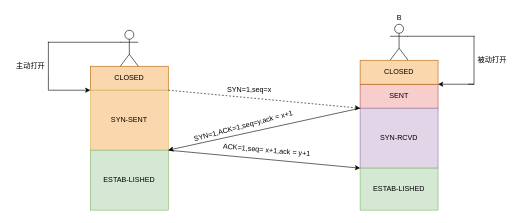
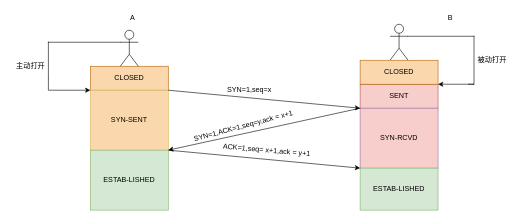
  <mxCell id="0" />
  <mxCell id="1" parent="0" />
  <mxCell id="2" value="CLOSED" style="rounded=0;whiteSpace=wrap;html=1;fillColor=#fad7ac;strokeColor=#b46504;" vertex="1" parent="1"><mxGeometry x="150" y="110" width="130" height="40" as="geometry" /></mxCell>
  <mxCell id="3" value="SYN-SENT" style="rounded=0;whiteSpace=wrap;html=1;fillColor=#fad7ac;strokeColor=#d6b656;" vertex="1" parent="1"><mxGeometry x="150" y="150" width="130" height="100" as="geometry" /></mxCell>
  <mxCell id="4" value="ESTAB-LISHED" style="rounded=0;whiteSpace=wrap;html=1;fillColor=#d5e8d4;strokeColor=#82b366;" vertex="1" parent="1"><mxGeometry x="150" y="250" width="130" height="100" as="geometry" /></mxCell>
  <mxCell id="5" value="" style="shape=umlActor;verticalLabelPosition=bottom;verticalAlign=top;html=1;outlineConnect=0;" vertex="1" parent="1"><mxGeometry x="200" y="50" width="30" height="60" as="geometry" /></mxCell>
  <mxCell id="6" value="SENT" style="rounded=0;whiteSpace=wrap;html=1;fillColor=#f8cecc;strokeColor=#b85450;" vertex="1" parent="1"><mxGeometry x="600" y="140" width="130" height="40" as="geometry" /></mxCell>
- <mxCell id="7" value="SYN-RCVD" style="rounded=0;whiteSpace=wrap;html=1;fillColor=#e1d5e7;strokeColor=#9673a6;" vertex="1" parent="1"><mxGeometry x="600" y="180" width="130" height="100" as="geometry" /></mxCell>
+ <mxCell id="7" value="SYN-RCVD" style="rounded=0;whiteSpace=wrap;html=1;fillColor=#f8cecc;strokeColor=#9673a6;" vertex="1" parent="1"><mxGeometry x="600" y="180" width="130" height="100" as="geometry" /></mxCell>
  <mxCell id="8" value="&lt;span&gt;ESTAB-LISHED&lt;/span&gt;" style="rounded=0;whiteSpace=wrap;html=1;fillColor=#d5e8d4;strokeColor=#82b366;" vertex="1" parent="1"><mxGeometry x="600" y="280" width="130" height="70" as="geometry" /></mxCell>
  <mxCell id="9" value="Actor" style="shape=umlActor;verticalLabelPosition=bottom;verticalAlign=top;html=1;outlineConnect=0;" vertex="1" parent="1"><mxGeometry x="650" y="40" width="30" height="60" as="geometry" /></mxCell>
  <mxCell id="10" value="CLOSED" style="rounded=0;whiteSpace=wrap;html=1;fillColor=#fad7ac;strokeColor=#b46504;" vertex="1" parent="1"><mxGeometry x="600" y="100" width="130" height="40" as="geometry" /></mxCell>
- <mxCell id="12" value="B" style="text;html=1;align=center;verticalAlign=middle;resizable=0;points=[];autosize=1;strokeColor=none;fillColor=none;" vertex="1" parent="1"><mxGeometry x="655" y="20" width="20" height="20" as="geometry" /></mxCell>
- <mxCell id="13" value="" style="endArrow=classic;html=1;rounded=0;exitX=1;exitY=0;exitDx=0;exitDy=0;entryX=0;entryY=0;entryDx=0;entryDy=0;dashed=1;" edge="1" parent="1" source="3" target="7"><mxGeometry width="50" height="50" relative="1" as="geometry"><mxPoint x="420" y="350" as="sourcePoint" /><mxPoint x="470" y="300" as="targetPoint" /></mxGeometry></mxCell>
+ <mxCell id="11" value="A" style="text;html=1;align=center;verticalAlign=middle;resizable=0;points=[];autosize=1;strokeColor=none;fillColor=none;" vertex="1" parent="1"><mxGeometry x="210" y="20" width="20" height="20" as="geometry" /></mxCell>
+ <mxCell id="12" value="B" style="text;html=1;align=center;verticalAlign=middle;resizable=0;points=[];autosize=1;strokeColor=none;fillColor=none;" vertex="1" parent="1"><mxGeometry x="740" y="20" width="20" height="20" as="geometry" /></mxCell>
+ <mxCell id="13" value="" style="endArrow=classic;html=1;rounded=0;exitX=1;exitY=0;exitDx=0;exitDy=0;entryX=0;entryY=0;entryDx=0;entryDy=0;" edge="1" parent="1" source="3" target="7"><mxGeometry width="50" height="50" relative="1" as="geometry"><mxPoint x="420" y="350" as="sourcePoint" /><mxPoint x="470" y="300" as="targetPoint" /></mxGeometry></mxCell>
  <mxCell id="14" value="" style="endArrow=classic;html=1;rounded=0;entryX=1;entryY=0;entryDx=0;entryDy=0;" edge="1" parent="1" target="4"><mxGeometry width="50" height="50" relative="1" as="geometry"><mxPoint x="600" y="180" as="sourcePoint" /><mxPoint x="110" y="200" as="targetPoint" /></mxGeometry></mxCell>
  <mxCell id="15" value="" style="endArrow=classic;html=1;rounded=0;exitX=1;exitY=0;exitDx=0;exitDy=0;entryX=0;entryY=0;entryDx=0;entryDy=0;" edge="1" parent="1"><mxGeometry width="50" height="50" relative="1" as="geometry"><mxPoint x="280" y="250" as="sourcePoint" /><mxPoint x="600" y="280" as="targetPoint" /></mxGeometry></mxCell>
  <mxCell id="16" value="" style="shape=partialRectangle;whiteSpace=wrap;html=1;bottom=0;right=0;fillColor=none;" vertex="1" parent="1"><mxGeometry x="80" y="70" width="120" height="60" as="geometry" /></mxCell>
  <mxCell id="17" value="" style="endArrow=classic;html=1;rounded=0;entryX=0;entryY=0;entryDx=0;entryDy=0;" edge="1" parent="1" target="3"><mxGeometry width="50" height="50" relative="1" as="geometry"><mxPoint x="80" y="150" as="sourcePoint" /><mxPoint x="120" y="135" as="targetPoint" /></mxGeometry></mxCell>
  <mxCell id="18" value="" style="endArrow=none;html=1;rounded=0;" edge="1" parent="1"><mxGeometry width="50" height="50" relative="1" as="geometry"><mxPoint x="80" y="150" as="sourcePoint" /><mxPoint x="80" y="130" as="targetPoint" /></mxGeometry></mxCell>
  <mxCell id="19" value="" style="shape=partialRectangle;whiteSpace=wrap;html=1;bottom=0;right=0;fillColor=none;direction=south;" vertex="1" parent="1"><mxGeometry x="680" y="60" width="110" height="80" as="geometry" /></mxCell>
  <mxCell id="20" value="" style="endArrow=classic;html=1;rounded=0;" edge="1" parent="1"><mxGeometry width="50" height="50" relative="1" as="geometry"><mxPoint x="780" y="140" as="sourcePoint" /><mxPoint x="730" y="140" as="targetPoint" /><Array as="points"><mxPoint x="790" y="140" /></Array></mxGeometry></mxCell>
  <mxCell id="21" value="主动打开" style="text;html=1;align=center;verticalAlign=middle;resizable=0;points=[];autosize=1;strokeColor=none;fillColor=none;" vertex="1" parent="1"><mxGeometry x="20" y="100" width="60" height="20" as="geometry" /></mxCell>
  <mxCell id="22" value="被动打开" style="text;html=1;align=center;verticalAlign=middle;resizable=0;points=[];autosize=1;strokeColor=none;fillColor=none;" vertex="1" parent="1"><mxGeometry x="790" y="90" width="60" height="20" as="geometry" /></mxCell>
  <mxCell id="23" value="SYN=1,seq=x" style="text;html=1;align=center;verticalAlign=middle;resizable=0;points=[];autosize=1;strokeColor=none;fillColor=none;" vertex="1" parent="1"><mxGeometry x="370" y="140" width="90" height="20" as="geometry" /></mxCell>
  <mxCell id="24" value="SYN=1,ACK=1,seq=y,ack = x+1" style="text;html=1;align=center;verticalAlign=middle;resizable=0;points=[];autosize=1;strokeColor=none;fillColor=none;rotation=-15;" vertex="1" parent="1"><mxGeometry x="310" y="200" width="190" height="20" as="geometry" /></mxCell>
  <mxCell id="25" value="ACK=1,seq= x+1,ack = y+1" style="text;html=1;align=center;verticalAlign=middle;resizable=0;points=[];autosize=1;strokeColor=none;fillColor=none;rotation=5;" vertex="1" parent="1"><mxGeometry x="363.5" y="240" width="160" height="20" as="geometry" /></mxCell>
